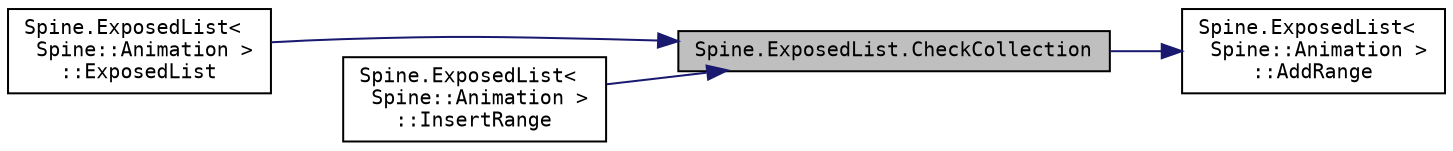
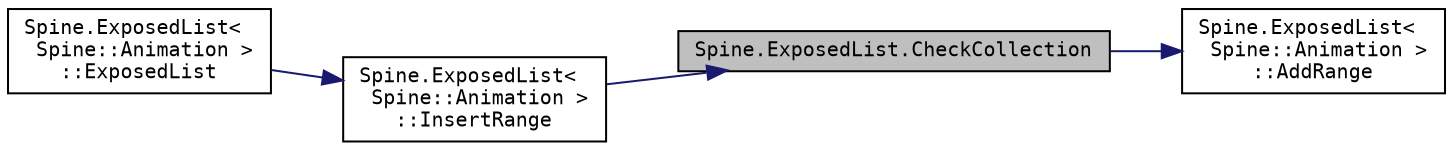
  digraph {
    fontname="DejaVu Sans Mono"
    rankdir=RL
    node [color=black fillcolor=white fontname="DejaVu Sans Mono" fontsize=10 shape=record style=filled]
    edge [color=midnightblue dir=back fontname="DejaVu Sans Mono" fontsize=10 labelfontname=Helvetica labelfontsize=10 style=solid]
    n1 [fillcolor=grey75 fontcolor=black height=0.2 label="Spine.ExposedList.CheckCollection" width=0.4]
    n2 [height=0.2 label="Spine.ExposedList\<\l Spine::Animation \>\l::ExposedList" width=0.4]
    n3 [height=0.2 label="Spine.ExposedList\<\l Spine::Animation \>\l::InsertRange" width=0.4]
    n4 [height=0.2 label="Spine.ExposedList\<\l Spine::Animation \>\l::AddRange" width=0.4]
-   n1 -> n2
+   n3 -> n2
    n1 -> n3
    n4 -> n1
  }
